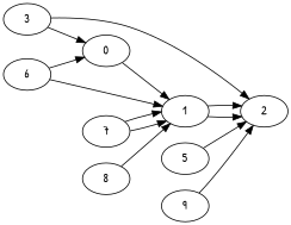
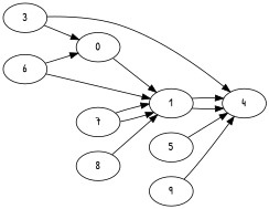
  digraph {
    fontname="Patrick Hand"
    rankdir=LR
    node [fontname="Patrick Hand"]
    edge [fontname="Patrick Hand"]
    0
    1
-   2
+   2 [label=4]
    3
    5
    6
    7
    8
    9
    0 -> 1
    1 -> 2
    1 -> 2
    3 -> 0
    3 -> 2
    5 -> 2
    6 -> 0
    6 -> 1
    7 -> 1
    7 -> 1
    8 -> 1
    9 -> 2
  }
